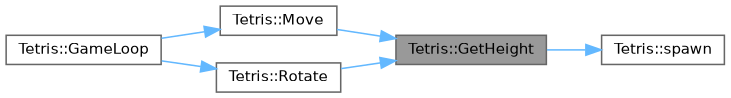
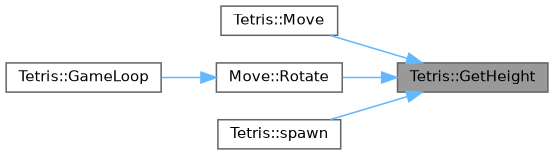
  digraph {
    rankdir=RL
    node [color=grey40 fillcolor=white fontname=Helvetica fontsize=10 shape=box style=filled]
    edge [color=steelblue1 dir=back fontname=Helvetica fontsize=10 labelfontname=Helvetica labelfontsize=10 style=solid]
    n1 [color=gray40 fillcolor=grey60 fontcolor=black height=0.2 label="Tetris::GetHeight" width=0.4]
    n2 [height=0.2 label="Tetris::Move" width=0.4]
-   n3 [height=0.2 label="Tetris::Rotate" width=0.4]
+   n3 [height=0.2 label="Move::Rotate" width=0.4]
    n4 [height=0.2 label="Tetris::spawn" width=0.4]
    n5 [height=0.2 label="Tetris::GameLoop" width=0.4]
    n1 -> n2
    n1 -> n3
-   n4 -> n1
-   n2 -> n5
+   n1 -> n4
    n3 -> n5
  }
